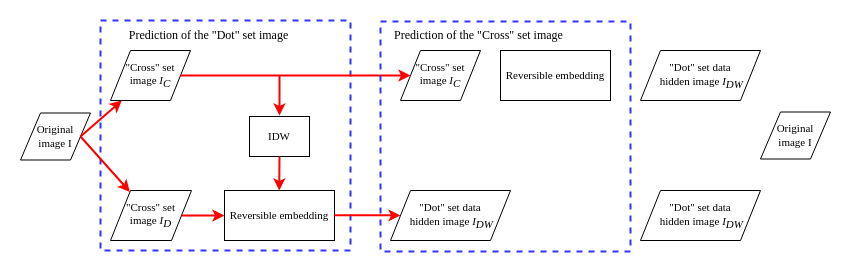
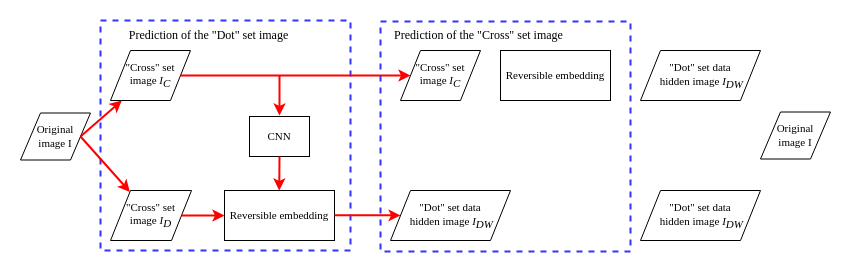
  <mxCell id="0" />
  <mxCell id="1" parent="0" />
  <mxCell id="2" value="&lt;font style=&quot;font-size: 11px;&quot;&gt;Original &lt;br style=&quot;font-size: 11px;&quot;&gt;image I&lt;/font&gt;" style="shape=parallelogram;perimeter=parallelogramPerimeter;whiteSpace=wrap;html=1;fixedSize=1;sketch=0;fontFamily=Times New Roman;fontSize=11;fontColor=#000000;strokeColor=#000000;strokeWidth=1;fillColor=#FFFFFF;" vertex="1" parent="1"><mxGeometry x="20" y="112.5" width="70" height="47" as="geometry" /></mxCell>
  <mxCell id="3" value="&lt;font style=&quot;font-size: 11px&quot;&gt;&quot;Cross&quot; set &lt;br&gt;image &lt;i style=&quot;font-size: 11px&quot;&gt;I&lt;sub style=&quot;font-size: 11px&quot;&gt;C&lt;/sub&gt;&lt;/i&gt;&lt;/font&gt;" style="shape=parallelogram;perimeter=parallelogramPerimeter;whiteSpace=wrap;html=1;fixedSize=1;sketch=0;fontFamily=Times New Roman;fontSize=11;fontColor=#000000;strokeColor=#000000;strokeWidth=1;fillColor=#FFFFFF;" vertex="1" parent="1"><mxGeometry x="110" y="50" width="80" height="50" as="geometry" /></mxCell>
  <mxCell id="4" value="&lt;font style=&quot;font-size: 11px&quot;&gt;&quot;Cross&quot; set &lt;br&gt;image &lt;i style=&quot;font-size: 11px&quot;&gt;I&lt;sub style=&quot;font-size: 11px&quot;&gt;D&lt;/sub&gt;&lt;/i&gt;&lt;/font&gt;" style="shape=parallelogram;perimeter=parallelogramPerimeter;whiteSpace=wrap;html=1;fixedSize=1;sketch=0;fontFamily=Times New Roman;fontSize=11;fontColor=#000000;strokeColor=#000000;strokeWidth=1;fillColor=#FFFFFF;" vertex="1" parent="1"><mxGeometry x="110" y="190" width="81" height="50" as="geometry" /></mxCell>
- <mxCell id="5" value="IDW" style="rounded=0;whiteSpace=wrap;html=1;sketch=0;fontFamily=Times New Roman;fontSize=11;fontColor=#000000;strokeColor=#000000;strokeWidth=1;fillColor=#FFFFFF;" vertex="1" parent="1"><mxGeometry x="249" y="116" width="60" height="40" as="geometry" /></mxCell>
+ <mxCell id="5" value="CNN" style="rounded=0;whiteSpace=wrap;html=1;sketch=0;fontFamily=Times New Roman;fontSize=11;fontColor=#000000;strokeColor=#000000;strokeWidth=1;fillColor=#FFFFFF;" vertex="1" parent="1"><mxGeometry x="249" y="116" width="60" height="40" as="geometry" /></mxCell>
  <mxCell id="6" value="Reversible embedding" style="rounded=0;whiteSpace=wrap;html=1;sketch=0;fontFamily=Times New Roman;fontSize=11;fontColor=#000000;strokeColor=#000000;strokeWidth=1;fillColor=#FFFFFF;" vertex="1" parent="1"><mxGeometry x="224" y="190" width="110" height="50" as="geometry" /></mxCell>
  <mxCell id="7" value="&lt;h1&gt;&lt;br&gt;&lt;/h1&gt;" style="text;html=1;strokeColor=#3333FF;fillColor=none;spacing=5;spacingTop=-20;whiteSpace=wrap;overflow=hidden;rounded=0;sketch=0;fontFamily=Times New Roman;fontSize=16;fontColor=#000000;dashed=1;strokeWidth=2;" vertex="1" parent="1"><mxGeometry x="100" y="20" width="250" height="230" as="geometry" /></mxCell>
  <mxCell id="8" value="Prediction of the &quot;Dot&quot; set image&amp;nbsp;" style="text;html=1;strokeColor=none;fillColor=none;align=center;verticalAlign=middle;whiteSpace=wrap;rounded=0;dashed=1;sketch=0;fontFamily=Times New Roman;fontSize=12;fontColor=#000000;" vertex="1" parent="1"><mxGeometry x="110" y="20" width="200" height="30" as="geometry" /></mxCell>
  <mxCell id="9" value="" style="endArrow=classic;html=1;rounded=0;fontFamily=Times New Roman;fontSize=16;fontColor=#000000;strokeColor=#FF0000;strokeWidth=2;exitX=1;exitY=0.5;exitDx=0;exitDy=0;" edge="1" parent="1" source="2" target="3"><mxGeometry width="50" height="50" relative="1" as="geometry"><mxPoint x="40" y="156" as="sourcePoint" /><mxPoint x="90" y="100" as="targetPoint" /></mxGeometry></mxCell>
  <mxCell id="10" value="" style="endArrow=classic;html=1;rounded=0;fontFamily=Times New Roman;fontSize=16;fontColor=#000000;strokeColor=#FF0000;strokeWidth=2;exitX=1;exitY=0.5;exitDx=0;exitDy=0;" edge="1" parent="1" source="2" target="4"><mxGeometry width="50" height="50" relative="1" as="geometry"><mxPoint x="40" y="150" as="sourcePoint" /><mxPoint x="350" y="250" as="targetPoint" /></mxGeometry></mxCell>
  <mxCell id="11" value="" style="endArrow=classic;html=1;rounded=0;fontFamily=Times New Roman;fontSize=16;fontColor=#000000;strokeColor=#FF0000;strokeWidth=2;exitX=1;exitY=0.5;exitDx=0;exitDy=0;entryX=0;entryY=0.5;entryDx=0;entryDy=0;" edge="1" parent="1" source="4" target="6"><mxGeometry width="50" height="50" relative="1" as="geometry"><mxPoint x="300" y="300" as="sourcePoint" /><mxPoint x="350" y="250" as="targetPoint" /></mxGeometry></mxCell>
  <mxCell id="12" value="&lt;font style=&quot;font-size: 11px&quot;&gt;&quot;Cross&quot; set &lt;br&gt;image &lt;i style=&quot;font-size: 11px&quot;&gt;I&lt;sub style=&quot;font-size: 11px&quot;&gt;C&lt;/sub&gt;&lt;/i&gt;&lt;/font&gt;" style="shape=parallelogram;perimeter=parallelogramPerimeter;whiteSpace=wrap;html=1;fixedSize=1;sketch=0;fontFamily=Times New Roman;fontSize=11;fontColor=#000000;strokeColor=#000000;strokeWidth=1;fillColor=#FFFFFF;" vertex="1" parent="1"><mxGeometry x="400" y="50" width="80" height="50" as="geometry" /></mxCell>
  <mxCell id="13" value="" style="endArrow=classic;html=1;rounded=0;fontFamily=Times New Roman;fontSize=16;fontColor=#000000;strokeColor=#FF0000;strokeWidth=2;exitX=1;exitY=0.5;exitDx=0;exitDy=0;entryX=0;entryY=0.5;entryDx=0;entryDy=0;" edge="1" parent="1" source="3" target="12"><mxGeometry width="50" height="50" relative="1" as="geometry"><mxPoint x="300" y="300" as="sourcePoint" /><mxPoint x="380" y="70" as="targetPoint" /></mxGeometry></mxCell>
  <mxCell id="14" value="" style="endArrow=classic;html=1;rounded=0;fontFamily=Times New Roman;fontSize=16;fontColor=#000000;strokeColor=#FF0000;strokeWidth=2;" edge="1" parent="1"><mxGeometry width="50" height="50" relative="1" as="geometry"><mxPoint x="279" y="75" as="sourcePoint" /><mxPoint x="279" y="115" as="targetPoint" /></mxGeometry></mxCell>
  <mxCell id="15" value="" style="endArrow=classic;html=1;rounded=0;fontFamily=Times New Roman;fontSize=16;fontColor=#000000;strokeColor=#FF0000;strokeWidth=2;exitX=0.5;exitY=1;exitDx=0;exitDy=0;" edge="1" parent="1" source="5"><mxGeometry width="50" height="50" relative="1" as="geometry"><mxPoint x="279" y="160" as="sourcePoint" /><mxPoint x="278.75" y="190" as="targetPoint" /></mxGeometry></mxCell>
  <mxCell id="16" value="" style="endArrow=classic;html=1;rounded=0;fontFamily=Times New Roman;fontSize=16;fontColor=#000000;strokeColor=#FF0000;strokeWidth=2;exitX=1;exitY=0.5;exitDx=0;exitDy=0;" edge="1" parent="1" target="17"><mxGeometry width="50" height="50" relative="1" as="geometry"><mxPoint x="334" y="214.75" as="sourcePoint" /><mxPoint x="377" y="214.75" as="targetPoint" /></mxGeometry></mxCell>
  <mxCell id="17" value="&lt;font style=&quot;font-size: 11px; line-height: 1;&quot;&gt;&quot;Dot&quot; set data&lt;br style=&quot;font-size: 11px;&quot;&gt;&amp;nbsp;hidden image &lt;i style=&quot;font-size: 11px;&quot;&gt;I&lt;sub style=&quot;font-size: 11px;&quot;&gt;DW&lt;/sub&gt;&lt;/i&gt;&lt;/font&gt;" style="shape=parallelogram;perimeter=parallelogramPerimeter;whiteSpace=wrap;html=1;fixedSize=1;sketch=0;fontFamily=Times New Roman;fontSize=11;fontColor=#000000;strokeColor=#000000;strokeWidth=1;fillColor=#FFFFFF;" vertex="1" parent="1"><mxGeometry x="390" y="190" width="120" height="50" as="geometry" /></mxCell>
  <mxCell id="18" value="&lt;h1&gt;&lt;br&gt;&lt;/h1&gt;" style="text;html=1;strokeColor=#3333FF;fillColor=none;spacing=5;spacingTop=-20;whiteSpace=wrap;overflow=hidden;rounded=0;sketch=0;fontFamily=Times New Roman;fontSize=16;fontColor=#000000;dashed=1;strokeWidth=2;" vertex="1" parent="1"><mxGeometry x="380" y="21" width="250" height="230" as="geometry" /></mxCell>
  <mxCell id="19" value="Prediction of the &quot;Cross&quot; set image&amp;nbsp;" style="text;html=1;strokeColor=none;fillColor=none;align=center;verticalAlign=middle;whiteSpace=wrap;rounded=0;dashed=1;sketch=0;fontFamily=Times New Roman;fontSize=12;fontColor=#000000;" vertex="1" parent="1"><mxGeometry x="380" y="20" width="200" height="30" as="geometry" /></mxCell>
  <mxCell id="20" value="Reversible embedding" style="rounded=0;whiteSpace=wrap;html=1;sketch=0;fontFamily=Times New Roman;fontSize=11;fontColor=#000000;strokeColor=#000000;strokeWidth=1;fillColor=#FFFFFF;" vertex="1" parent="1"><mxGeometry x="500" y="50" width="110" height="50" as="geometry" /></mxCell>
  <mxCell id="21" value="&lt;font style=&quot;font-size: 11px; line-height: 1;&quot;&gt;&quot;Dot&quot; set data&lt;br style=&quot;font-size: 11px;&quot;&gt;&amp;nbsp;hidden image &lt;i style=&quot;font-size: 11px;&quot;&gt;I&lt;sub style=&quot;font-size: 11px;&quot;&gt;DW&lt;/sub&gt;&lt;/i&gt;&lt;/font&gt;" style="shape=parallelogram;perimeter=parallelogramPerimeter;whiteSpace=wrap;html=1;fixedSize=1;sketch=0;fontFamily=Times New Roman;fontSize=11;fontColor=#000000;strokeColor=#000000;strokeWidth=1;fillColor=#FFFFFF;" vertex="1" parent="1"><mxGeometry x="640" y="190" width="120" height="50" as="geometry" /></mxCell>
  <mxCell id="22" value="&lt;font style=&quot;font-size: 11px; line-height: 1;&quot;&gt;&quot;Dot&quot; set data&lt;br style=&quot;font-size: 11px;&quot;&gt;&amp;nbsp;hidden image &lt;i style=&quot;font-size: 11px;&quot;&gt;I&lt;sub style=&quot;font-size: 11px;&quot;&gt;DW&lt;/sub&gt;&lt;/i&gt;&lt;/font&gt;" style="shape=parallelogram;perimeter=parallelogramPerimeter;whiteSpace=wrap;html=1;fixedSize=1;sketch=0;fontFamily=Times New Roman;fontSize=11;fontColor=#000000;strokeColor=#000000;strokeWidth=1;fillColor=#FFFFFF;" vertex="1" parent="1"><mxGeometry x="640" y="50" width="120" height="50" as="geometry" /></mxCell>
  <mxCell id="23" value="&lt;font style=&quot;font-size: 11px;&quot;&gt;Original &lt;br style=&quot;font-size: 11px;&quot;&gt;image I&lt;/font&gt;" style="shape=parallelogram;perimeter=parallelogramPerimeter;whiteSpace=wrap;html=1;fixedSize=1;sketch=0;fontFamily=Times New Roman;fontSize=11;fontColor=#000000;strokeColor=#000000;strokeWidth=1;fillColor=#FFFFFF;" vertex="1" parent="1"><mxGeometry x="760" y="111.5" width="70" height="47" as="geometry" /></mxCell>
